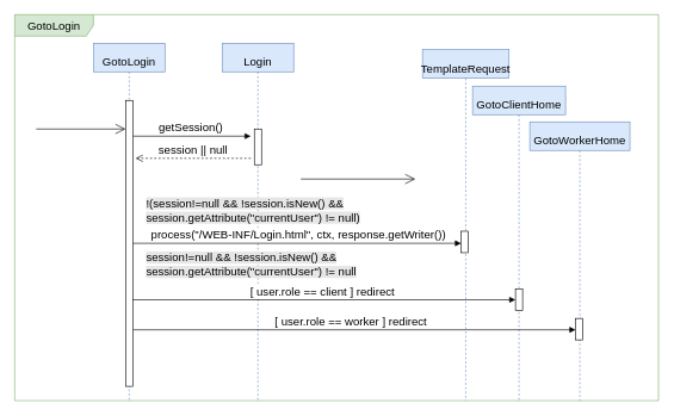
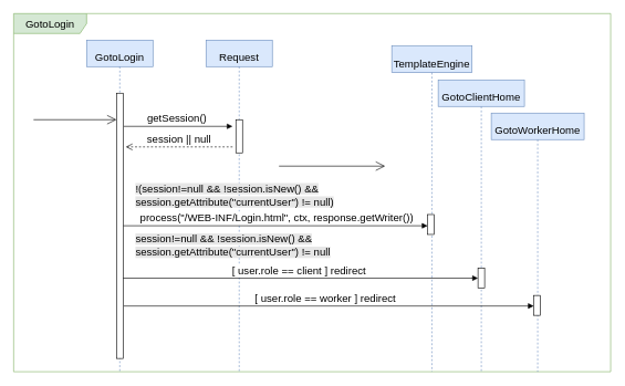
  <mxCell id="0" />
  <mxCell id="1" parent="0" />
  <mxCell id="2" value="&lt;span style=&quot;font-size: 16px;&quot;&gt;GotoLogin&lt;/span&gt;" style="shape=umlLifeline;perimeter=lifelinePerimeter;whiteSpace=wrap;html=1;container=1;collapsible=0;recursiveResize=0;outlineConnect=0;fontSize=33;align=center;fillColor=#dae8fc;strokeColor=#6c8ebf;" parent="1" vertex="1"><mxGeometry x="130" y="60" width="100" height="500" as="geometry" /></mxCell>
  <mxCell id="3" value="GotoLogin" style="shape=umlFrame;whiteSpace=wrap;html=1;fontSize=16;width=110;height=30;fillColor=#d5e8d4;strokeColor=#82b366;" parent="1" vertex="1"><mxGeometry x="20" y="20" width="900" height="540" as="geometry" /></mxCell>
- <mxCell id="4" value="&lt;span style=&quot;font-size: 16px;&quot;&gt;Login&lt;/span&gt;" style="shape=umlLifeline;perimeter=lifelinePerimeter;whiteSpace=wrap;html=1;container=1;collapsible=0;recursiveResize=0;outlineConnect=0;fontSize=33;align=center;fillColor=#dae8fc;strokeColor=#6c8ebf;" parent="1" vertex="1"><mxGeometry x="310" y="60" width="100" height="500" as="geometry" /></mxCell>
+ <mxCell id="4" value="&lt;span style=&quot;font-size: 16px;&quot;&gt;Request&lt;/span&gt;" style="shape=umlLifeline;perimeter=lifelinePerimeter;whiteSpace=wrap;html=1;container=1;collapsible=0;recursiveResize=0;outlineConnect=0;fontSize=33;align=center;fillColor=#dae8fc;strokeColor=#6c8ebf;" parent="1" vertex="1"><mxGeometry x="310" y="60" width="100" height="500" as="geometry" /></mxCell>
  <mxCell id="5" value="" style="html=1;points=[];perimeter=orthogonalPerimeter;fontSize=16;" parent="4" vertex="1"><mxGeometry x="45" y="120" width="10" height="50" as="geometry" /></mxCell>
  <mxCell id="6" value="&amp;nbsp; process(&quot;/WEB-INF/Login.html&quot;, ctx, response.getWriter())" style="html=1;verticalAlign=bottom;endArrow=block;rounded=0;fontSize=16;" parent="4" target="8" edge="1"><mxGeometry x="-0.011" width="80" relative="1" as="geometry"><mxPoint x="-125" y="279.91" as="sourcePoint" /><mxPoint x="280" y="279.444" as="targetPoint" /><mxPoint as="offset" /></mxGeometry></mxCell>
- <mxCell id="7" value="&lt;p style=&quot;line-height: 0.4;&quot;&gt;&lt;/p&gt;&lt;blockquote style=&quot;margin: 0px 0px 0px 40px; border: none; padding: 0px; line-height: 0.6;&quot;&gt;&lt;/blockquote&gt;&lt;span style=&quot;font-size: 16px; background-color: initial;&quot;&gt;Template&lt;/span&gt;&lt;span style=&quot;font-size: 16px; line-height: 0.1;&quot;&gt;Request&lt;/span&gt;&lt;p&gt;&lt;/p&gt;" style="shape=umlLifeline;perimeter=lifelinePerimeter;whiteSpace=wrap;html=1;container=1;collapsible=0;recursiveResize=0;outlineConnect=0;fontSize=33;align=center;fillColor=#dae8fc;strokeColor=#6c8ebf;" parent="1" vertex="1"><mxGeometry x="590" y="69" width="121" height="491" as="geometry" /></mxCell>
+ <mxCell id="7" value="&lt;p style=&quot;line-height: 0.4;&quot;&gt;&lt;/p&gt;&lt;blockquote style=&quot;margin: 0px 0px 0px 40px; border: none; padding: 0px; line-height: 0.6;&quot;&gt;&lt;/blockquote&gt;&lt;span style=&quot;font-size: 16px; background-color: initial;&quot;&gt;Template&lt;/span&gt;&lt;span style=&quot;font-size: 16px; line-height: 0.1;&quot;&gt;Engine&lt;/span&gt;&lt;p&gt;&lt;/p&gt;" style="shape=umlLifeline;perimeter=lifelinePerimeter;whiteSpace=wrap;html=1;container=1;collapsible=0;recursiveResize=0;outlineConnect=0;fontSize=33;align=center;fillColor=#dae8fc;strokeColor=#6c8ebf;" parent="1" vertex="1"><mxGeometry x="590" y="69" width="121" height="491" as="geometry" /></mxCell>
  <mxCell id="8" value="" style="html=1;points=[];perimeter=orthogonalPerimeter;fontSize=16;" parent="7" vertex="1"><mxGeometry x="54" y="254" width="10" height="30" as="geometry" /></mxCell>
  <mxCell id="9" value="" style="html=1;points=[];perimeter=orthogonalPerimeter;fontSize=16;" parent="1" vertex="1"><mxGeometry x="175" y="140" width="10" height="400" as="geometry" /></mxCell>
  <mxCell id="10" value="session || null" style="html=1;verticalAlign=bottom;endArrow=open;dashed=1;endSize=8;rounded=0;fontSize=16;" parent="1" edge="1"><mxGeometry relative="1" as="geometry"><mxPoint x="350" y="221" as="sourcePoint" /><mxPoint x="189" y="221" as="targetPoint" /></mxGeometry></mxCell>
  <mxCell id="11" value="getSession()" style="html=1;verticalAlign=bottom;endArrow=block;rounded=0;fontSize=16;" parent="1" edge="1"><mxGeometry x="-0.029" width="80" relative="1" as="geometry"><mxPoint x="186" y="190" as="sourcePoint" /><mxPoint x="350" y="190" as="targetPoint" /><mxPoint as="offset" /></mxGeometry></mxCell>
  <mxCell id="12" value="&lt;span style=&quot;background-color: rgb(230, 230, 230);&quot;&gt;!(session!=null &amp;amp;&amp;amp; !session.isNew() &amp;amp;&amp;amp;&lt;/span&gt;&lt;br&gt;&lt;span style=&quot;background-color: rgb(230, 230, 230);&quot;&gt;session.getAttribute(&quot;currentUser&quot;) != null)&lt;/span&gt;" style="text;html=1;strokeColor=none;fillColor=none;align=left;verticalAlign=middle;whiteSpace=wrap;rounded=0;fontSize=16;" parent="1" vertex="1"><mxGeometry x="202" y="279" width="330" height="30" as="geometry" /></mxCell>
  <mxCell id="13" value="&lt;p style=&quot;line-height: 0.4;&quot;&gt;&lt;/p&gt;&lt;blockquote style=&quot;margin: 0px 0px 0px 40px; border: none; padding: 0px; line-height: 0.6;&quot;&gt;&lt;/blockquote&gt;&lt;span style=&quot;font-size: 16px;&quot;&gt;GotoClientHome&lt;/span&gt;&lt;br&gt;&lt;p&gt;&lt;/p&gt;" style="shape=umlLifeline;perimeter=lifelinePerimeter;whiteSpace=wrap;html=1;container=1;collapsible=0;recursiveResize=0;outlineConnect=0;fontSize=33;align=center;fillColor=#dae8fc;strokeColor=#6c8ebf;" parent="1" vertex="1"><mxGeometry x="660" y="120" width="130" height="440" as="geometry" /></mxCell>
  <mxCell id="14" value="" style="html=1;points=[];perimeter=orthogonalPerimeter;fontSize=16;" parent="13" vertex="1"><mxGeometry x="60" y="284" width="10" height="30" as="geometry" /></mxCell>
  <mxCell id="15" value="&lt;p style=&quot;line-height: 0.4;&quot;&gt;&lt;/p&gt;&lt;blockquote style=&quot;margin: 0px 0px 0px 40px; border: none; padding: 0px; line-height: 0.6;&quot;&gt;&lt;/blockquote&gt;&lt;span style=&quot;font-size: 16px;&quot;&gt;GotoWorkerHome&lt;/span&gt;&lt;br&gt;&lt;p&gt;&lt;/p&gt;" style="shape=umlLifeline;perimeter=lifelinePerimeter;whiteSpace=wrap;html=1;container=1;collapsible=0;recursiveResize=0;outlineConnect=0;fontSize=33;align=center;fillColor=#dae8fc;strokeColor=#6c8ebf;" parent="1" vertex="1"><mxGeometry x="740" y="170" width="140" height="390" as="geometry" /></mxCell>
  <mxCell id="16" value="" style="html=1;points=[];perimeter=orthogonalPerimeter;fontSize=16;" parent="15" vertex="1"><mxGeometry x="64" y="275" width="10" height="30" as="geometry" /></mxCell>
  <mxCell id="17" value="&lt;span style=&quot;background-color: rgb(230, 230, 230);&quot;&gt;session!=null &amp;amp;&amp;amp; !session.isNew() &amp;amp;&amp;amp;&lt;/span&gt;&lt;br&gt;&lt;span style=&quot;background-color: rgb(230, 230, 230);&quot;&gt;session.getAttribute(&quot;currentUser&quot;) != null&lt;/span&gt;" style="text;html=1;strokeColor=none;fillColor=none;align=left;verticalAlign=middle;whiteSpace=wrap;rounded=0;fontSize=16;" parent="1" vertex="1"><mxGeometry x="202" y="355" width="330" height="30" as="geometry" /></mxCell>
  <mxCell id="18" value="[ user.role == client ] redirect" style="html=1;verticalAlign=bottom;endArrow=block;rounded=0;fontSize=16;" parent="1" target="14" edge="1"><mxGeometry x="-0.011" width="80" relative="1" as="geometry"><mxPoint x="185" y="418.91" as="sourcePoint" /><mxPoint x="644" y="418.91" as="targetPoint" /><mxPoint as="offset" /></mxGeometry></mxCell>
  <mxCell id="19" value="[ user.role == worker ] redirect&amp;nbsp;" style="html=1;verticalAlign=bottom;endArrow=block;rounded=0;fontSize=16;" parent="1" target="16" edge="1"><mxGeometry x="-0.011" width="80" relative="1" as="geometry"><mxPoint x="186" y="460.91" as="sourcePoint" /><mxPoint x="645" y="460.91" as="targetPoint" /><mxPoint as="offset" /></mxGeometry></mxCell>
  <mxCell id="20" value="" style="endArrow=open;endFill=1;endSize=12;html=1;rounded=0;labelBackgroundColor=#E6E6E6;fontSize=16;" edge="1" parent="1"><mxGeometry width="160" relative="1" as="geometry"><mxPoint x="420" y="250" as="sourcePoint" /><mxPoint x="580" y="250" as="targetPoint" /></mxGeometry></mxCell>
  <mxCell id="21" value="" style="endArrow=open;endFill=1;endSize=12;html=1;rounded=0;labelBackgroundColor=#E6E6E6;fontSize=16;" edge="1" parent="1"><mxGeometry width="160" relative="1" as="geometry"><mxPoint x="50" y="180" as="sourcePoint" /><mxPoint x="175" y="180" as="targetPoint" /></mxGeometry></mxCell>
